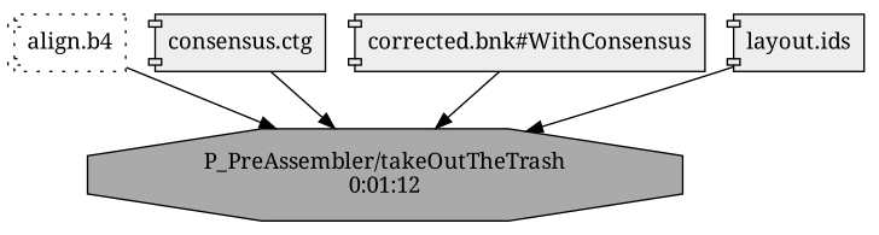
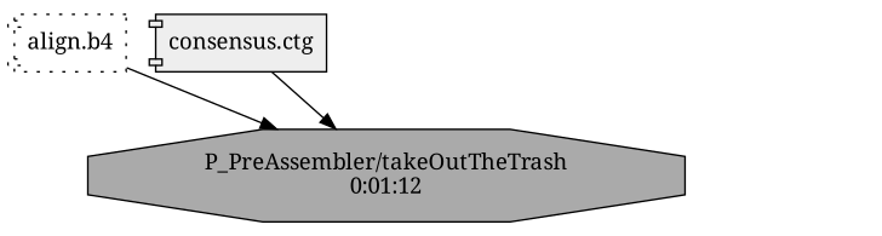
  digraph {
    fontname="Noto Serif"
    node [fillcolor="#EEEEEE" fontname="Noto Serif" shape=component style=filled]
    edge [fontname="Noto Serif"]
    n1 [label="align.b4" style=dotted]
    n2 [color="#000000" fillcolor="#AAAAAA" label="P_PreAssembler/takeOutTheTrash\n0:01:12" shape=octagon]
    n3 [label="consensus.ctg"]
-   n4 [label="corrected.bnk#WithConsensus"]
-   n5 [label="layout.ids"]
    n1 -> n2
    n3 -> n2
-   n4 -> n2
-   n5 -> n2
  }
